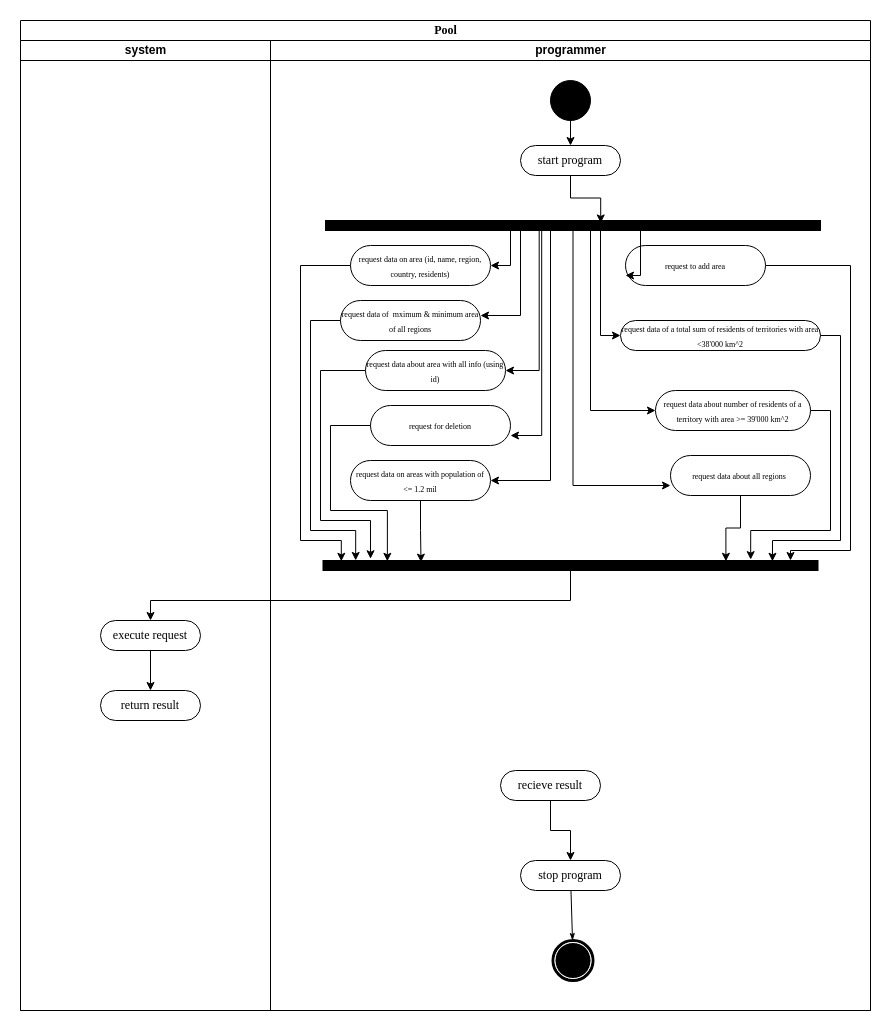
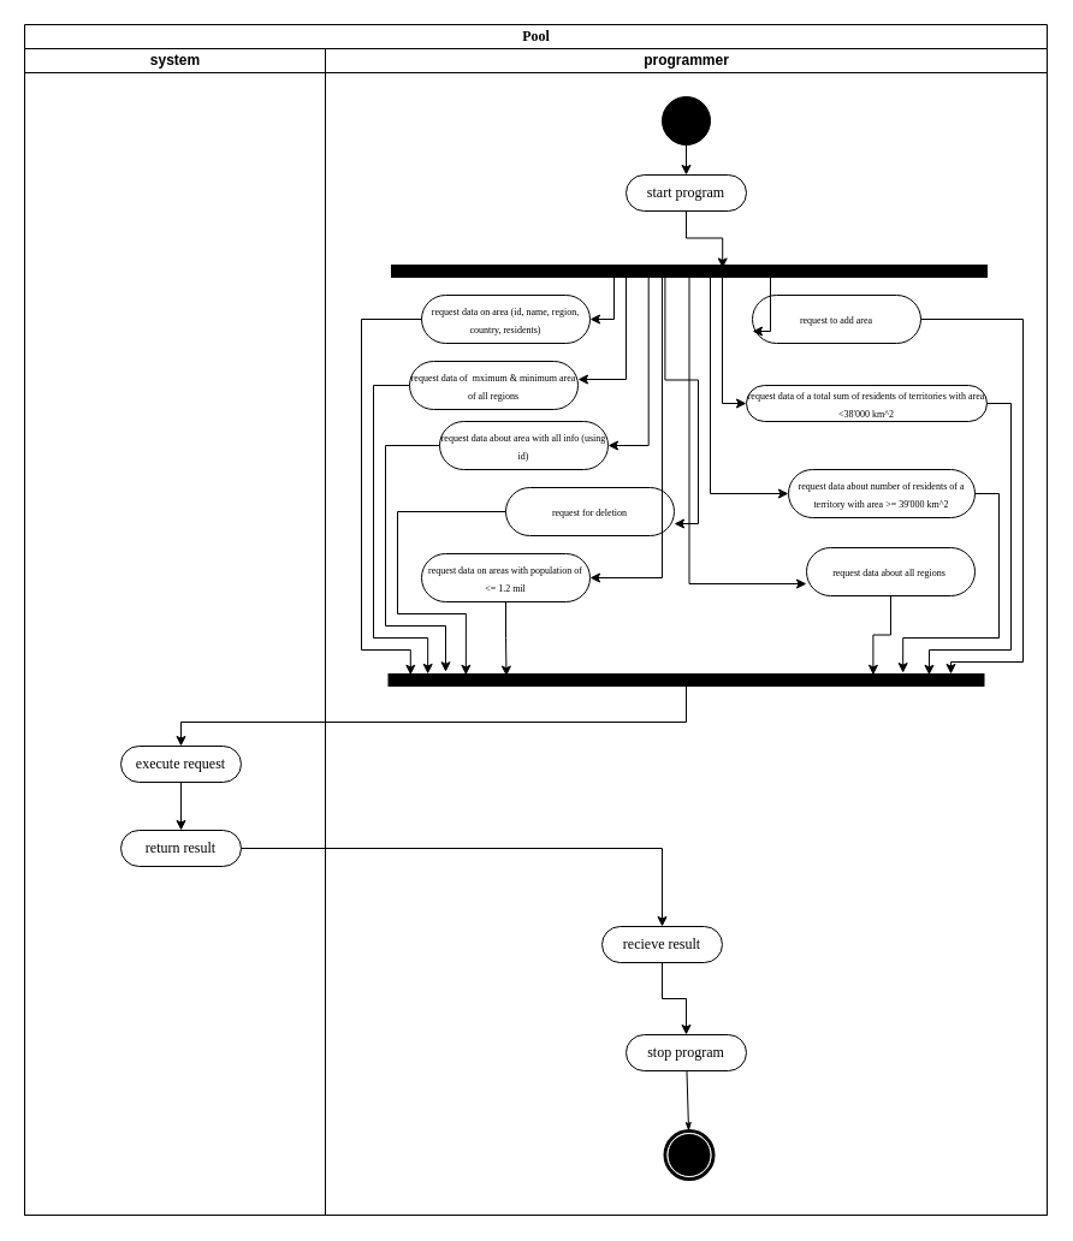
  <mxCell id="0" />
  <mxCell id="1" parent="0" />
  <mxCell id="2" value="Pool" style="swimlane;html=1;childLayout=stackLayout;startSize=20;rounded=0;shadow=0;comic=0;labelBackgroundColor=none;strokeWidth=1;fontFamily=Verdana;fontSize=12;align=center;" parent="1" vertex="1"><mxGeometry x="20" y="20" width="850" height="990" as="geometry" /></mxCell>
  <mxCell id="3" value="system" style="swimlane;html=1;startSize=20;" parent="2" vertex="1"><mxGeometry y="20" width="250" height="970" as="geometry" /></mxCell>
  <mxCell id="4" value="" style="edgeStyle=orthogonalEdgeStyle;rounded=0;orthogonalLoop=1;jettySize=auto;html=1;" edge="1" parent="3" source="5" target="6"><mxGeometry relative="1" as="geometry" /></mxCell>
  <mxCell id="5" value="execute request" style="rounded=1;whiteSpace=wrap;html=1;shadow=0;comic=0;labelBackgroundColor=none;strokeWidth=1;fontFamily=Verdana;fontSize=12;align=center;arcSize=50;" vertex="1" parent="3"><mxGeometry x="80" y="580" width="100" height="30" as="geometry" /></mxCell>
  <mxCell id="6" value="return result" style="rounded=1;whiteSpace=wrap;html=1;shadow=0;comic=0;labelBackgroundColor=none;strokeWidth=1;fontFamily=Verdana;fontSize=12;align=center;arcSize=50;" vertex="1" parent="3"><mxGeometry x="80" y="650" width="100" height="30" as="geometry" /></mxCell>
  <mxCell id="7" style="edgeStyle=orthogonalEdgeStyle;rounded=0;orthogonalLoop=1;jettySize=auto;html=1;" edge="1" parent="2" source="27" target="5"><mxGeometry relative="1" as="geometry"><Array as="points"><mxPoint x="550" y="580" /><mxPoint x="130" y="580" /></Array></mxGeometry></mxCell>
  <mxCell id="8" value="programmer" style="swimlane;html=1;startSize=20;" parent="2" vertex="1"><mxGeometry x="250" y="20" width="600" height="970" as="geometry" /></mxCell>
  <mxCell id="9" style="edgeStyle=orthogonalEdgeStyle;rounded=0;orthogonalLoop=1;jettySize=auto;html=1;" edge="1" parent="8" source="10" target="11"><mxGeometry relative="1" as="geometry" /></mxCell>
  <mxCell id="10" value="" style="ellipse;whiteSpace=wrap;html=1;rounded=0;shadow=0;comic=0;labelBackgroundColor=none;strokeWidth=1;fillColor=#000000;fontFamily=Verdana;fontSize=12;align=center;" parent="8" vertex="1"><mxGeometry x="280" y="40" width="40" height="40" as="geometry" /></mxCell>
  <mxCell id="11" value="start program" style="rounded=1;whiteSpace=wrap;html=1;shadow=0;comic=0;labelBackgroundColor=none;strokeWidth=1;fontFamily=Verdana;fontSize=12;align=center;arcSize=50;" parent="8" vertex="1"><mxGeometry x="250" y="105" width="100" height="30" as="geometry" /></mxCell>
  <mxCell id="12" value="&lt;font style=&quot;font-size: 8px;&quot;&gt;request data on area (id, name, region, country, residents)&lt;/font&gt;" style="rounded=1;whiteSpace=wrap;html=1;shadow=0;comic=0;labelBackgroundColor=none;strokeWidth=1;fontFamily=Verdana;fontSize=12;align=center;arcSize=50;" parent="8" vertex="1"><mxGeometry x="80" y="205" width="140" height="40" as="geometry" /></mxCell>
  <mxCell id="13" style="edgeStyle=none;rounded=0;html=1;labelBackgroundColor=none;startArrow=none;startFill=0;startSize=5;endArrow=classicThin;endFill=1;endSize=5;jettySize=auto;orthogonalLoop=1;strokeWidth=1;fontFamily=Verdana;fontSize=12" parent="8" source="14" target="15" edge="1"><mxGeometry relative="1" as="geometry" /></mxCell>
  <mxCell id="14" value="stop program" style="rounded=1;whiteSpace=wrap;html=1;shadow=0;comic=0;labelBackgroundColor=none;strokeWidth=1;fontFamily=Verdana;fontSize=12;align=center;arcSize=50;" parent="8" vertex="1"><mxGeometry x="250" y="820" width="100" height="30" as="geometry" /></mxCell>
  <mxCell id="15" value="" style="shape=mxgraph.bpmn.shape;html=1;verticalLabelPosition=bottom;labelBackgroundColor=#ffffff;verticalAlign=top;perimeter=ellipsePerimeter;outline=end;symbol=terminate;rounded=0;shadow=0;comic=0;strokeWidth=1;fontFamily=Verdana;fontSize=12;align=center;" parent="8" vertex="1"><mxGeometry x="282.5" y="900" width="40" height="40" as="geometry" /></mxCell>
  <mxCell id="16" style="edgeStyle=orthogonalEdgeStyle;rounded=0;orthogonalLoop=1;jettySize=auto;html=1;entryX=1;entryY=0.5;entryDx=0;entryDy=0;" edge="1" parent="8" target="25"><mxGeometry relative="1" as="geometry"><mxPoint x="302.429" y="185" as="sourcePoint" /></mxGeometry></mxCell>
  <mxCell id="17" style="edgeStyle=orthogonalEdgeStyle;rounded=0;orthogonalLoop=1;jettySize=auto;html=1;entryX=1;entryY=0.75;entryDx=0;entryDy=0;" edge="1" parent="8" target="26"><mxGeometry relative="1" as="geometry"><mxPoint x="302.429" y="185" as="sourcePoint" /></mxGeometry></mxCell>
  <mxCell id="18" value="" style="edgeStyle=orthogonalEdgeStyle;rounded=0;orthogonalLoop=1;jettySize=auto;html=1;" edge="1" parent="8" source="19" target="14"><mxGeometry relative="1" as="geometry" /></mxCell>
  <mxCell id="19" value="recieve result" style="rounded=1;whiteSpace=wrap;html=1;shadow=0;comic=0;labelBackgroundColor=none;strokeWidth=1;fontFamily=Verdana;fontSize=12;align=center;arcSize=50;" vertex="1" parent="8"><mxGeometry x="230" y="730" width="100" height="30" as="geometry" /></mxCell>
  <mxCell id="20" value="&lt;font style=&quot;font-size: 8px;&quot;&gt;request data on areas with population of &amp;lt;= 1.2 mil&lt;/font&gt;" style="rounded=1;whiteSpace=wrap;html=1;shadow=0;comic=0;labelBackgroundColor=none;strokeWidth=1;fontFamily=Verdana;fontSize=12;align=center;arcSize=50;" vertex="1" parent="8"><mxGeometry x="80" y="420" width="140" height="40" as="geometry" /></mxCell>
  <mxCell id="21" value="&lt;font style=&quot;font-size: 8px;&quot;&gt;request data about all regions&amp;nbsp;&lt;/font&gt;" style="rounded=1;whiteSpace=wrap;html=1;shadow=0;comic=0;labelBackgroundColor=none;strokeWidth=1;fontFamily=Verdana;fontSize=12;align=center;arcSize=50;" vertex="1" parent="8"><mxGeometry x="400" y="415" width="140" height="40" as="geometry" /></mxCell>
  <mxCell id="22" value="&lt;font style=&quot;font-size: 8px;&quot;&gt;request data about number of residents&amp;nbsp;of a territory with area &amp;gt;= 39'000 km^2&lt;/font&gt;" style="rounded=1;whiteSpace=wrap;html=1;shadow=0;comic=0;labelBackgroundColor=none;strokeWidth=1;fontFamily=Verdana;fontSize=12;align=center;arcSize=50;" vertex="1" parent="8"><mxGeometry x="385" y="350" width="155" height="40" as="geometry" /></mxCell>
  <mxCell id="23" value="&lt;font style=&quot;font-size: 8px;&quot;&gt;request data of a total sum of residents&amp;nbsp;of territories with area &amp;lt;38'000 km^2&lt;/font&gt;" style="rounded=1;whiteSpace=wrap;html=1;shadow=0;comic=0;labelBackgroundColor=none;strokeWidth=1;fontFamily=Verdana;fontSize=12;align=center;arcSize=50;" vertex="1" parent="8"><mxGeometry x="350" y="280" width="200" height="30" as="geometry" /></mxCell>
  <mxCell id="24" value="&lt;font style=&quot;font-size: 8px;&quot;&gt;request data of&amp;nbsp; mximum &amp;amp; minimum area of all regions&lt;/font&gt;" style="rounded=1;whiteSpace=wrap;html=1;shadow=0;comic=0;labelBackgroundColor=none;strokeWidth=1;fontFamily=Verdana;fontSize=12;align=center;arcSize=50;" vertex="1" parent="8"><mxGeometry x="70" y="260" width="140" height="40" as="geometry" /></mxCell>
  <mxCell id="25" value="&lt;font style=&quot;font-size: 8px;&quot;&gt;request data about area with all info (using id)&lt;/font&gt;" style="rounded=1;whiteSpace=wrap;html=1;shadow=0;comic=0;labelBackgroundColor=none;strokeWidth=1;fontFamily=Verdana;fontSize=12;align=center;arcSize=50;" vertex="1" parent="8"><mxGeometry x="95" y="310" width="140" height="40" as="geometry" /></mxCell>
- <mxCell id="26" value="&lt;font style=&quot;font-size: 8px;&quot;&gt;request for deletion&lt;/font&gt;" style="rounded=1;whiteSpace=wrap;html=1;shadow=0;comic=0;labelBackgroundColor=none;strokeWidth=1;fontFamily=Verdana;fontSize=12;align=center;arcSize=50;" vertex="1" parent="8"><mxGeometry x="100" y="365" width="140" height="40" as="geometry" /></mxCell>
+ <mxCell id="26" value="&lt;font style=&quot;font-size: 8px;&quot;&gt;request for deletion&lt;/font&gt;" style="rounded=1;whiteSpace=wrap;html=1;shadow=0;comic=0;labelBackgroundColor=none;strokeWidth=1;fontFamily=Verdana;fontSize=12;align=center;arcSize=50;" vertex="1" parent="8"><mxGeometry x="150" y="365" width="140" height="40" as="geometry" /></mxCell>
  <mxCell id="27" value="" style="whiteSpace=wrap;html=1;rounded=0;shadow=0;comic=0;labelBackgroundColor=none;strokeWidth=1;fillColor=#000000;fontFamily=Verdana;fontSize=12;align=center;rotation=0;" vertex="1" parent="8"><mxGeometry x="52.5" y="520" width="495" height="10" as="geometry" /></mxCell>
  <mxCell id="28" style="edgeStyle=orthogonalEdgeStyle;rounded=0;orthogonalLoop=1;jettySize=auto;html=1;" edge="1" parent="8" source="29" target="27"><mxGeometry relative="1" as="geometry"><Array as="points"><mxPoint x="580" y="225" /><mxPoint x="580" y="510" /><mxPoint x="520" y="510" /></Array></mxGeometry></mxCell>
  <mxCell id="29" value="&lt;font style=&quot;font-size: 8px;&quot;&gt;request to add area&lt;/font&gt;" style="rounded=1;whiteSpace=wrap;html=1;shadow=0;comic=0;labelBackgroundColor=none;strokeWidth=1;fontFamily=Verdana;fontSize=12;align=center;arcSize=50;" vertex="1" parent="8"><mxGeometry x="355" y="205" width="140" height="40" as="geometry" /></mxCell>
  <mxCell id="30" style="edgeStyle=orthogonalEdgeStyle;rounded=0;orthogonalLoop=1;jettySize=auto;html=1;exitX=0.5;exitY=1;exitDx=0;exitDy=0;" edge="1" parent="8" source="23" target="23"><mxGeometry relative="1" as="geometry" /></mxCell>
  <mxCell id="31" style="edgeStyle=orthogonalEdgeStyle;rounded=0;orthogonalLoop=1;jettySize=auto;html=1;entryX=1;entryY=0.5;entryDx=0;entryDy=0;" edge="1" parent="8" source="38" target="12"><mxGeometry relative="1" as="geometry"><Array as="points"><mxPoint x="240" y="225" /></Array></mxGeometry></mxCell>
  <mxCell id="32" style="edgeStyle=orthogonalEdgeStyle;rounded=0;orthogonalLoop=1;jettySize=auto;html=1;" edge="1" parent="8" source="38" target="24"><mxGeometry relative="1" as="geometry"><Array as="points"><mxPoint x="250" y="275" /></Array></mxGeometry></mxCell>
  <mxCell id="33" style="edgeStyle=orthogonalEdgeStyle;rounded=0;orthogonalLoop=1;jettySize=auto;html=1;entryX=1;entryY=0.5;entryDx=0;entryDy=0;" edge="1" parent="8" source="38" target="20"><mxGeometry relative="1" as="geometry"><Array as="points"><mxPoint x="280" y="440" /></Array></mxGeometry></mxCell>
  <mxCell id="34" style="edgeStyle=orthogonalEdgeStyle;rounded=0;orthogonalLoop=1;jettySize=auto;html=1;entryX=0;entryY=0.75;entryDx=0;entryDy=0;" edge="1" parent="8" source="38" target="29"><mxGeometry relative="1" as="geometry"><Array as="points"><mxPoint x="370" y="235" /></Array></mxGeometry></mxCell>
  <mxCell id="35" style="edgeStyle=orthogonalEdgeStyle;rounded=0;orthogonalLoop=1;jettySize=auto;html=1;entryX=0;entryY=0.5;entryDx=0;entryDy=0;" edge="1" parent="8" source="38" target="23"><mxGeometry relative="1" as="geometry"><Array as="points"><mxPoint x="330" y="295" /></Array></mxGeometry></mxCell>
  <mxCell id="36" style="edgeStyle=orthogonalEdgeStyle;rounded=0;orthogonalLoop=1;jettySize=auto;html=1;entryX=0;entryY=0.75;entryDx=0;entryDy=0;" edge="1" parent="8" source="38" target="21"><mxGeometry relative="1" as="geometry" /></mxCell>
  <mxCell id="37" style="edgeStyle=orthogonalEdgeStyle;rounded=0;orthogonalLoop=1;jettySize=auto;html=1;entryX=0;entryY=0.5;entryDx=0;entryDy=0;" edge="1" parent="8" source="38" target="22"><mxGeometry relative="1" as="geometry"><Array as="points"><mxPoint x="320" y="370" /></Array></mxGeometry></mxCell>
  <mxCell id="38" value="" style="whiteSpace=wrap;html=1;rounded=0;shadow=0;comic=0;labelBackgroundColor=none;strokeWidth=1;fillColor=#000000;fontFamily=Verdana;fontSize=12;align=center;rotation=0;" parent="8" vertex="1"><mxGeometry x="55" y="180" width="495" height="10" as="geometry" /></mxCell>
  <mxCell id="39" style="edgeStyle=orthogonalEdgeStyle;rounded=0;orthogonalLoop=1;jettySize=auto;html=1;entryX=0.864;entryY=-0.089;entryDx=0;entryDy=0;entryPerimeter=0;" edge="1" parent="8" source="22" target="27"><mxGeometry relative="1" as="geometry"><Array as="points"><mxPoint x="560" y="370" /><mxPoint x="560" y="490" /><mxPoint x="480" y="490" /></Array></mxGeometry></mxCell>
  <mxCell id="40" style="edgeStyle=orthogonalEdgeStyle;rounded=0;orthogonalLoop=1;jettySize=auto;html=1;entryX=0.814;entryY=0.079;entryDx=0;entryDy=0;entryPerimeter=0;" edge="1" parent="8" source="21" target="27"><mxGeometry relative="1" as="geometry" /></mxCell>
  <mxCell id="41" style="edgeStyle=orthogonalEdgeStyle;rounded=0;orthogonalLoop=1;jettySize=auto;html=1;entryX=0.908;entryY=0.079;entryDx=0;entryDy=0;entryPerimeter=0;" edge="1" parent="8" source="23" target="27"><mxGeometry relative="1" as="geometry"><Array as="points"><mxPoint x="570" y="295" /><mxPoint x="570" y="500" /><mxPoint x="502" y="500" /></Array></mxGeometry></mxCell>
  <mxCell id="42" style="edgeStyle=orthogonalEdgeStyle;rounded=0;orthogonalLoop=1;jettySize=auto;html=1;entryX=0.037;entryY=0.079;entryDx=0;entryDy=0;entryPerimeter=0;" edge="1" parent="8" source="12" target="27"><mxGeometry relative="1" as="geometry"><Array as="points"><mxPoint x="30" y="225" /><mxPoint x="30" y="500" /><mxPoint x="71" y="500" /></Array></mxGeometry></mxCell>
  <mxCell id="43" style="edgeStyle=orthogonalEdgeStyle;rounded=0;orthogonalLoop=1;jettySize=auto;html=1;entryX=0.066;entryY=-0.005;entryDx=0;entryDy=0;entryPerimeter=0;" edge="1" parent="8" source="24" target="27"><mxGeometry relative="1" as="geometry"><Array as="points"><mxPoint x="40" y="280" /><mxPoint x="40" y="490" /><mxPoint x="85" y="490" /></Array></mxGeometry></mxCell>
  <mxCell id="44" style="edgeStyle=orthogonalEdgeStyle;rounded=0;orthogonalLoop=1;jettySize=auto;html=1;entryX=0.096;entryY=-0.174;entryDx=0;entryDy=0;entryPerimeter=0;" edge="1" parent="8" source="25" target="27"><mxGeometry relative="1" as="geometry"><Array as="points"><mxPoint x="50" y="330" /><mxPoint x="50" y="480" /><mxPoint x="100" y="480" /></Array></mxGeometry></mxCell>
  <mxCell id="45" style="edgeStyle=orthogonalEdgeStyle;rounded=0;orthogonalLoop=1;jettySize=auto;html=1;entryX=0.13;entryY=0.079;entryDx=0;entryDy=0;entryPerimeter=0;" edge="1" parent="8" source="26" target="27"><mxGeometry relative="1" as="geometry"><Array as="points"><mxPoint x="60" y="385" /><mxPoint x="60" y="470" /><mxPoint x="117" y="470" /></Array></mxGeometry></mxCell>
  <mxCell id="46" style="edgeStyle=orthogonalEdgeStyle;rounded=0;orthogonalLoop=1;jettySize=auto;html=1;entryX=0.198;entryY=0.163;entryDx=0;entryDy=0;entryPerimeter=0;" edge="1" parent="8" source="20" target="27"><mxGeometry relative="1" as="geometry" /></mxCell>
  <mxCell id="47" style="edgeStyle=orthogonalEdgeStyle;rounded=0;orthogonalLoop=1;jettySize=auto;html=1;entryX=0.556;entryY=0.249;entryDx=0;entryDy=0;entryPerimeter=0;" edge="1" parent="8" source="11" target="38"><mxGeometry relative="1" as="geometry" /></mxCell>
+ <mxCell id="48" style="edgeStyle=orthogonalEdgeStyle;rounded=0;orthogonalLoop=1;jettySize=auto;html=1;entryX=0.5;entryY=0;entryDx=0;entryDy=0;" edge="1" parent="2" source="6" target="19"><mxGeometry relative="1" as="geometry" /></mxCell>
